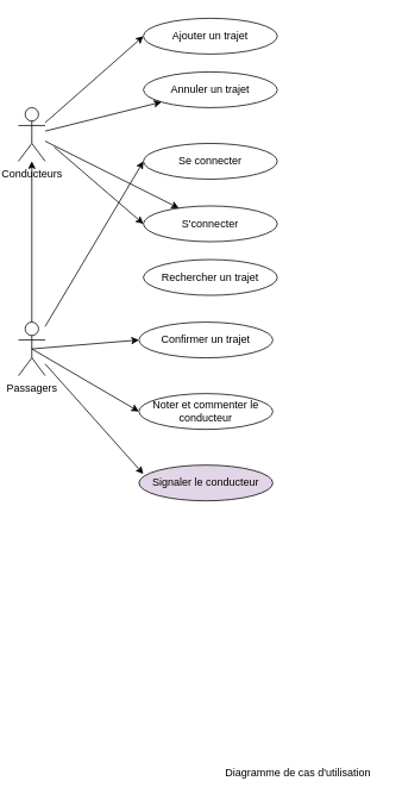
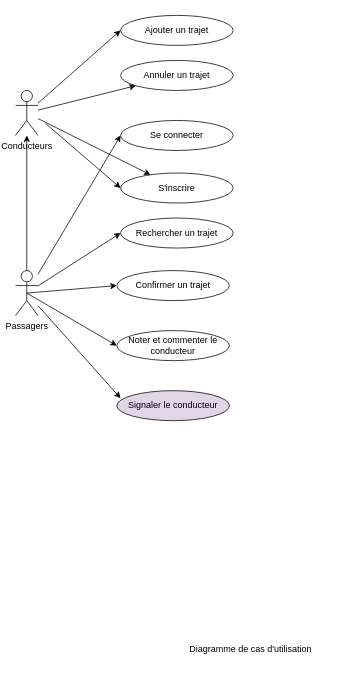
  <mxCell id="0" />
  <mxCell id="1" parent="0" />
  <mxCell id="2" value="Passagers" style="shape=umlActor;verticalLabelPosition=bottom;verticalAlign=top;html=1;outlineConnect=0;" vertex="1" parent="1"><mxGeometry x="20" y="360" width="30" height="60" as="geometry" /></mxCell>
  <mxCell id="3" value="Conducteurs" style="shape=umlActor;verticalLabelPosition=bottom;verticalAlign=top;html=1;outlineConnect=0;" vertex="1" parent="1"><mxGeometry x="20" y="120" width="30" height="60" as="geometry" /></mxCell>
  <mxCell id="4" value="Se connecter" style="ellipse;whiteSpace=wrap;html=1;" vertex="1" parent="1"><mxGeometry x="160" y="160" width="150" height="40" as="geometry" /></mxCell>
  <mxCell id="5" value="Rechercher un trajet" style="ellipse;whiteSpace=wrap;html=1;" vertex="1" parent="1"><mxGeometry x="160" y="290" width="150" height="40" as="geometry" /></mxCell>
  <mxCell id="6" value="Ajouter un trajet" style="ellipse;whiteSpace=wrap;html=1;" vertex="1" parent="1"><mxGeometry x="160" y="20" width="150" height="40" as="geometry" /></mxCell>
  <mxCell id="7" value="Annuler un trajet" style="ellipse;whiteSpace=wrap;html=1;" vertex="1" parent="1"><mxGeometry x="160" y="80" width="150" height="40" as="geometry" /></mxCell>
  <mxCell id="8" value="Noter et commenter le conducteur" style="ellipse;whiteSpace=wrap;html=1;" vertex="1" parent="1"><mxGeometry x="155" y="440" width="150" height="40" as="geometry" /></mxCell>
  <mxCell id="9" value="Signaler le conducteur" style="ellipse;whiteSpace=wrap;html=1;fillColor=#e1d5e7;" vertex="1" parent="1"><mxGeometry x="155" y="520" width="150" height="40" as="geometry" /></mxCell>
  <mxCell id="10" value="Confirmer un trajet" style="ellipse;whiteSpace=wrap;html=1;" vertex="1" parent="1"><mxGeometry x="155" y="360" width="150" height="40" as="geometry" /></mxCell>
- <mxCell id="11" value="S'connecter" style="ellipse;whiteSpace=wrap;html=1;" vertex="1" parent="1"><mxGeometry x="160" y="230" width="150" height="40" as="geometry" /></mxCell>
+ <mxCell id="11" value="S'inscrire" style="ellipse;whiteSpace=wrap;html=1;" vertex="1" parent="1"><mxGeometry x="160" y="230" width="150" height="40" as="geometry" /></mxCell>
  <mxCell id="12" value="" style="endArrow=classic;html=1;rounded=0;fontFamily=Helvetica;fontSize=12;fontColor=default;entryX=0;entryY=0.5;entryDx=0;entryDy=0;" edge="1" parent="1" source="3" target="6"><mxGeometry width="50" height="50" relative="1" as="geometry"><mxPoint x="50" y="160" as="sourcePoint" /><mxPoint x="100" y="110" as="targetPoint" /></mxGeometry></mxCell>
  <mxCell id="13" value="" style="endArrow=classic;html=1;rounded=0;fontFamily=Helvetica;fontSize=12;fontColor=default;" edge="1" parent="1" source="3" target="7"><mxGeometry width="50" height="50" relative="1" as="geometry"><mxPoint x="60" y="153" as="sourcePoint" /><mxPoint x="170" y="100" as="targetPoint" /></mxGeometry></mxCell>
  <mxCell id="14" value="" style="endArrow=classic;html=1;rounded=0;fontFamily=Helvetica;fontSize=12;fontColor=default;" edge="1" parent="1" source="3" target="11"><mxGeometry width="50" height="50" relative="1" as="geometry"><mxPoint x="70" y="163" as="sourcePoint" /><mxPoint x="170" y="161" as="targetPoint" /></mxGeometry></mxCell>
  <mxCell id="15" value="" style="endArrow=classic;html=1;rounded=0;fontFamily=Helvetica;fontSize=12;fontColor=default;entryX=0;entryY=0.5;entryDx=0;entryDy=0;" edge="1" parent="1" source="2" target="4"><mxGeometry width="50" height="50" relative="1" as="geometry"><mxPoint x="80" y="315" as="sourcePoint" /><mxPoint x="160" y="240" as="targetPoint" /></mxGeometry></mxCell>
  <mxCell id="16" value="" style="endArrow=classic;html=1;rounded=0;fontFamily=Helvetica;fontSize=12;fontColor=default;" edge="1" parent="1" source="2" target="3"><mxGeometry width="50" height="50" relative="1" as="geometry"><mxPoint x="60" y="303" as="sourcePoint" /><mxPoint x="170" y="250" as="targetPoint" /></mxGeometry></mxCell>
+ <mxCell id="17" value="" style="endArrow=classic;html=1;rounded=0;fontFamily=Helvetica;fontSize=12;fontColor=default;entryX=0;entryY=0.5;entryDx=0;entryDy=0;" edge="1" parent="1" source="2" target="5"><mxGeometry width="50" height="50" relative="1" as="geometry"><mxPoint x="70" y="313" as="sourcePoint" /><mxPoint x="180" y="260" as="targetPoint" /></mxGeometry></mxCell>
  <mxCell id="18" value="" style="endArrow=classic;html=1;rounded=0;fontFamily=Helvetica;fontSize=12;fontColor=default;entryX=0;entryY=0.5;entryDx=0;entryDy=0;" edge="1" parent="1" target="11"><mxGeometry width="50" height="50" relative="1" as="geometry"><mxPoint x="60" y="164" as="sourcePoint" /><mxPoint x="170" y="190" as="targetPoint" /></mxGeometry></mxCell>
  <mxCell id="19" value="Diagramme de cas d'utilisation" style="text;html=1;align=center;verticalAlign=middle;resizable=0;points=[];autosize=1;strokeColor=none;fillColor=none;fontSize=12;fontFamily=Helvetica;fontColor=default;" vertex="1" parent="1"><mxGeometry x="238" y="850" width="190" height="30" as="geometry" /></mxCell>
  <mxCell id="20" value="" style="endArrow=classic;html=1;rounded=0;fontFamily=Helvetica;fontSize=12;fontColor=default;entryX=0;entryY=0.5;entryDx=0;entryDy=0;exitX=0.5;exitY=0.5;exitDx=0;exitDy=0;exitPerimeter=0;" edge="1" parent="1" source="2" target="10"><mxGeometry width="50" height="50" relative="1" as="geometry"><mxPoint x="60" y="400" as="sourcePoint" /><mxPoint x="170" y="390" as="targetPoint" /></mxGeometry></mxCell>
  <mxCell id="21" value="" style="endArrow=classic;html=1;rounded=0;fontFamily=Helvetica;fontSize=12;fontColor=default;entryX=0;entryY=0.5;entryDx=0;entryDy=0;exitX=0.5;exitY=0.5;exitDx=0;exitDy=0;exitPerimeter=0;" edge="1" parent="1" source="2" target="8"><mxGeometry width="50" height="50" relative="1" as="geometry"><mxPoint x="55" y="560" as="sourcePoint" /><mxPoint x="160" y="545" as="targetPoint" /></mxGeometry></mxCell>
  <mxCell id="22" value="" style="endArrow=classic;html=1;rounded=0;fontFamily=Helvetica;fontSize=12;fontColor=default;entryX=0.033;entryY=0.25;entryDx=0;entryDy=0;entryPerimeter=0;" edge="1" parent="1" source="2" target="9"><mxGeometry width="50" height="50" relative="1" as="geometry"><mxPoint x="65" y="570" as="sourcePoint" /><mxPoint x="165" y="620" as="targetPoint" /></mxGeometry></mxCell>
